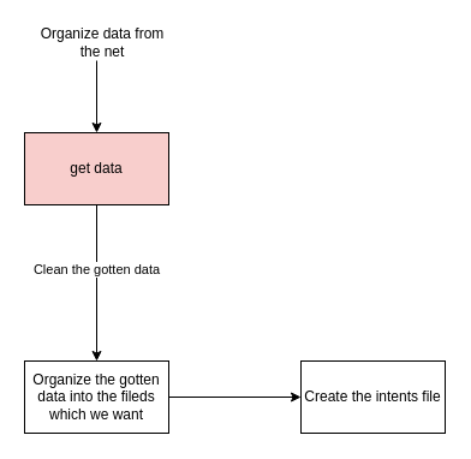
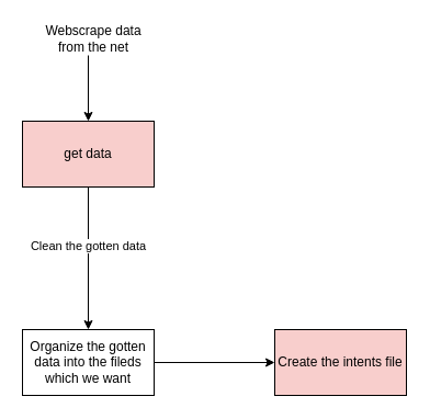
  <mxCell id="0" />
  <mxCell id="1" parent="0" />
  <mxCell id="2" style="edgeStyle=orthogonalEdgeStyle;rounded=0;orthogonalLoop=1;jettySize=auto;html=1;entryX=0.5;entryY=0;entryDx=0;entryDy=0;" edge="1" parent="1" source="4" target="8"><mxGeometry relative="1" as="geometry" /></mxCell>
  <mxCell id="3" value="Clean the gotten data" style="edgeLabel;html=1;align=center;verticalAlign=middle;resizable=0;points=[];" vertex="1" connectable="0" parent="2"><mxGeometry x="-0.187" y="-1" relative="1" as="geometry"><mxPoint as="offset" /></mxGeometry></mxCell>
  <mxCell id="4" value="get data" style="rounded=0;whiteSpace=wrap;html=1;fillColor=#f8cecc;" vertex="1" parent="1"><mxGeometry x="20" y="110" width="120" height="60" as="geometry" /></mxCell>
  <mxCell id="5" value="" style="endArrow=classic;html=1;rounded=0;entryX=0.5;entryY=0;entryDx=0;entryDy=0;" edge="1" parent="1" target="4"><mxGeometry width="50" height="50" relative="1" as="geometry"><mxPoint x="80" y="50" as="sourcePoint" /><mxPoint x="150" y="270" as="targetPoint" /></mxGeometry></mxCell>
- <mxCell id="6" value="Organize data from the net" style="text;html=1;strokeColor=none;fillColor=none;align=center;verticalAlign=middle;whiteSpace=wrap;rounded=0;" vertex="1" parent="1"><mxGeometry x="30" y="20" width="110" height="30" as="geometry" /></mxCell>
+ <mxCell id="6" value="Webscrape data from the net" style="text;html=1;strokeColor=none;fillColor=none;align=center;verticalAlign=middle;whiteSpace=wrap;rounded=0;" vertex="1" parent="1"><mxGeometry x="30" y="20" width="110" height="30" as="geometry" /></mxCell>
  <mxCell id="7" style="edgeStyle=orthogonalEdgeStyle;rounded=0;orthogonalLoop=1;jettySize=auto;html=1;entryX=0;entryY=0.5;entryDx=0;entryDy=0;" edge="1" parent="1" source="8" target="9"><mxGeometry relative="1" as="geometry" /></mxCell>
  <mxCell id="8" value="Organize the gotten data into the fileds which we want" style="rounded=0;whiteSpace=wrap;html=1;" vertex="1" parent="1"><mxGeometry x="20" y="300" width="120" height="60" as="geometry" /></mxCell>
- <mxCell id="9" value="Create the intents file" style="rounded=0;whiteSpace=wrap;html=1;" vertex="1" parent="1"><mxGeometry x="250" y="300" width="120" height="60" as="geometry" /></mxCell>
+ <mxCell id="9" value="Create the intents file" style="rounded=0;whiteSpace=wrap;html=1;fillColor=#f8cecc;" vertex="1" parent="1"><mxGeometry x="250" y="300" width="120" height="60" as="geometry" /></mxCell>
